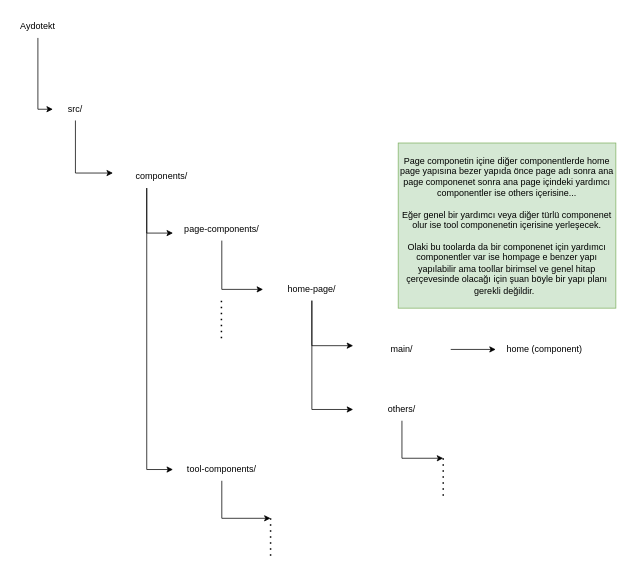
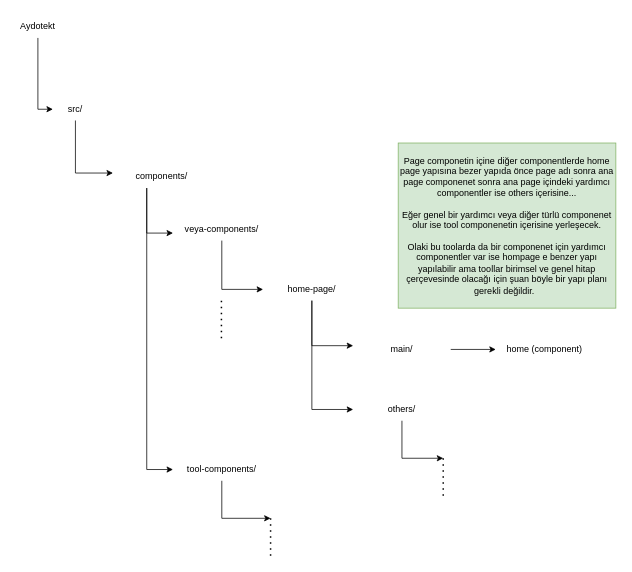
  <mxCell id="0" />
  <mxCell id="1" parent="0" />
  <mxCell id="2" value="" style="edgeStyle=orthogonalEdgeStyle;rounded=0;orthogonalLoop=1;jettySize=auto;html=1;" edge="1" parent="1" source="3" target="5"><mxGeometry relative="1" as="geometry"><Array as="points"><mxPoint x="50" y="145" /></Array></mxGeometry></mxCell>
  <mxCell id="3" value="Aydotekt" style="text;html=1;align=center;verticalAlign=middle;whiteSpace=wrap;rounded=0;" vertex="1" parent="1"><mxGeometry x="20" y="20" width="60" height="30" as="geometry" /></mxCell>
  <mxCell id="4" value="" style="edgeStyle=orthogonalEdgeStyle;rounded=0;orthogonalLoop=1;jettySize=auto;html=1;" edge="1" parent="1" source="5" target="8"><mxGeometry relative="1" as="geometry"><Array as="points"><mxPoint x="100" y="230" /></Array></mxGeometry></mxCell>
  <mxCell id="5" value="src/" style="text;html=1;align=center;verticalAlign=middle;whiteSpace=wrap;rounded=0;" vertex="1" parent="1"><mxGeometry x="70" y="130" width="60" height="30" as="geometry" /></mxCell>
  <mxCell id="6" value="" style="edgeStyle=orthogonalEdgeStyle;rounded=0;orthogonalLoop=1;jettySize=auto;html=1;" edge="1" parent="1" source="8" target="10"><mxGeometry relative="1" as="geometry"><Array as="points"><mxPoint x="195" y="310" /></Array></mxGeometry></mxCell>
  <mxCell id="7" value="" style="edgeStyle=orthogonalEdgeStyle;rounded=0;orthogonalLoop=1;jettySize=auto;html=1;" edge="1" parent="1" source="8" target="12"><mxGeometry relative="1" as="geometry"><Array as="points"><mxPoint x="195" y="625" /></Array></mxGeometry></mxCell>
  <mxCell id="8" value="components/" style="text;html=1;align=center;verticalAlign=middle;whiteSpace=wrap;rounded=0;" vertex="1" parent="1"><mxGeometry x="150" y="220" width="130" height="30" as="geometry" /></mxCell>
  <mxCell id="9" value="" style="edgeStyle=orthogonalEdgeStyle;rounded=0;orthogonalLoop=1;jettySize=auto;html=1;" edge="1" parent="1" source="10" target="15"><mxGeometry relative="1" as="geometry"><Array as="points"><mxPoint x="295" y="385" /></Array></mxGeometry></mxCell>
- <mxCell id="10" value="page-components/" style="text;html=1;align=center;verticalAlign=middle;whiteSpace=wrap;rounded=0;" vertex="1" parent="1"><mxGeometry x="230" y="290" width="130" height="30" as="geometry" /></mxCell>
+ <mxCell id="10" value="veya-components/" style="text;html=1;align=center;verticalAlign=middle;whiteSpace=wrap;rounded=0;" vertex="1" parent="1"><mxGeometry x="230" y="290" width="130" height="30" as="geometry" /></mxCell>
  <mxCell id="11" style="edgeStyle=orthogonalEdgeStyle;rounded=0;orthogonalLoop=1;jettySize=auto;html=1;exitX=0.5;exitY=1;exitDx=0;exitDy=0;" edge="1" parent="1" source="12"><mxGeometry relative="1" as="geometry"><mxPoint x="360" y="690" as="targetPoint" /><Array as="points"><mxPoint x="295" y="690" /></Array></mxGeometry></mxCell>
  <mxCell id="12" value="tool-components/" style="text;html=1;align=center;verticalAlign=middle;whiteSpace=wrap;rounded=0;" vertex="1" parent="1"><mxGeometry x="230" y="610" width="130" height="30" as="geometry" /></mxCell>
  <mxCell id="13" value="" style="edgeStyle=orthogonalEdgeStyle;rounded=0;orthogonalLoop=1;jettySize=auto;html=1;" edge="1" parent="1" source="15" target="17"><mxGeometry relative="1" as="geometry"><Array as="points"><mxPoint x="415" y="460" /></Array></mxGeometry></mxCell>
  <mxCell id="14" value="" style="edgeStyle=orthogonalEdgeStyle;rounded=0;orthogonalLoop=1;jettySize=auto;html=1;" edge="1" parent="1" source="15" target="19"><mxGeometry relative="1" as="geometry"><Array as="points"><mxPoint x="415" y="545" /></Array></mxGeometry></mxCell>
  <mxCell id="15" value="home-page/" style="text;html=1;align=center;verticalAlign=middle;whiteSpace=wrap;rounded=0;" vertex="1" parent="1"><mxGeometry x="350" y="370" width="130" height="30" as="geometry" /></mxCell>
  <mxCell id="16" value="" style="edgeStyle=orthogonalEdgeStyle;rounded=0;orthogonalLoop=1;jettySize=auto;html=1;" edge="1" parent="1" source="17" target="20"><mxGeometry relative="1" as="geometry" /></mxCell>
  <mxCell id="17" value="main/" style="text;html=1;align=center;verticalAlign=middle;whiteSpace=wrap;rounded=0;" vertex="1" parent="1"><mxGeometry x="470" y="450" width="130" height="30" as="geometry" /></mxCell>
  <mxCell id="18" style="edgeStyle=orthogonalEdgeStyle;rounded=0;orthogonalLoop=1;jettySize=auto;html=1;exitX=0.5;exitY=1;exitDx=0;exitDy=0;" edge="1" parent="1" source="19"><mxGeometry relative="1" as="geometry"><mxPoint x="590" y="610" as="targetPoint" /><Array as="points"><mxPoint x="535" y="610" /></Array></mxGeometry></mxCell>
  <mxCell id="19" value="others/" style="text;html=1;align=center;verticalAlign=middle;whiteSpace=wrap;rounded=0;" vertex="1" parent="1"><mxGeometry x="470" y="530" width="130" height="30" as="geometry" /></mxCell>
  <mxCell id="20" value="home (component)" style="text;html=1;align=center;verticalAlign=middle;whiteSpace=wrap;rounded=0;" vertex="1" parent="1"><mxGeometry x="660" y="450" width="130" height="30" as="geometry" /></mxCell>
  <mxCell id="21" value="Page componetin içine diğer componentlerde home page yapısına bezer yapıda önce page adı sonra ana page componenet sonra ana page içindeki yardımcı componentler ise others içerisine...&lt;div&gt;&lt;br&gt;&lt;/div&gt;&lt;div&gt;Eğer genel bir yardımcı veya diğer türlü componenet olur ise tool componenetin içerisine yerleşecek.&lt;/div&gt;&lt;div&gt;&lt;span style=&quot;background-color: transparent; color: light-dark(rgb(0, 0, 0), rgb(255, 255, 255));&quot;&gt;&lt;br&gt;&lt;/span&gt;&lt;/div&gt;&lt;div&gt;&lt;span style=&quot;background-color: transparent; color: light-dark(rgb(0, 0, 0), rgb(255, 255, 255));&quot;&gt;Olaki bu toolarda da bir componenet için yardımcı componentler var ise hompage e benzer yapı yapılabilir ama toollar birimsel ve genel hitap çerçevesinde olacağı için şuan böyle bir yapı planı gerekli değildir.&amp;nbsp;&amp;nbsp;&lt;/span&gt;&lt;/div&gt;" style="text;html=1;align=center;verticalAlign=middle;whiteSpace=wrap;rounded=0;fillColor=#d5e8d4;strokeColor=#82b366;" vertex="1" parent="1"><mxGeometry x="530" y="190" width="290" height="220" as="geometry" /></mxCell>
  <mxCell id="22" value="" style="endArrow=none;dashed=1;html=1;dashPattern=1 3;strokeWidth=2;rounded=0;" edge="1" parent="1"><mxGeometry width="50" height="50" relative="1" as="geometry"><mxPoint x="294.5" y="450" as="sourcePoint" /><mxPoint x="294.5" y="400" as="targetPoint" /></mxGeometry></mxCell>
  <mxCell id="23" value="" style="endArrow=none;dashed=1;html=1;dashPattern=1 3;strokeWidth=2;rounded=0;" edge="1" parent="1"><mxGeometry width="50" height="50" relative="1" as="geometry"><mxPoint x="590" y="660" as="sourcePoint" /><mxPoint x="590" y="610" as="targetPoint" /></mxGeometry></mxCell>
  <mxCell id="24" value="" style="endArrow=none;dashed=1;html=1;dashPattern=1 3;strokeWidth=2;rounded=0;" edge="1" parent="1"><mxGeometry width="50" height="50" relative="1" as="geometry"><mxPoint x="360" y="740" as="sourcePoint" /><mxPoint x="360" y="690" as="targetPoint" /></mxGeometry></mxCell>
